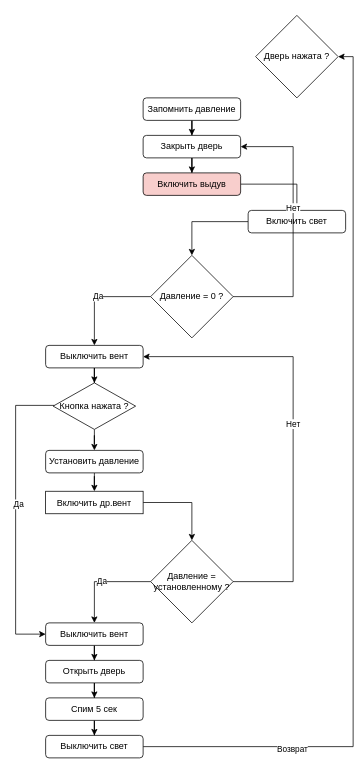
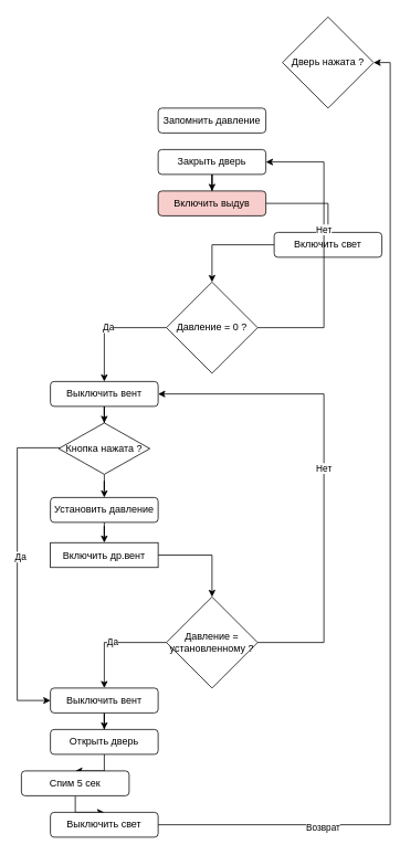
  <mxCell id="0" />
  <mxCell id="1" parent="0" />
  <mxCell id="2" value="Дверь нажата ?" style="rhombus;whiteSpace=wrap;html=1;" vertex="1" parent="1"><mxGeometry x="340" y="20" width="110" height="110" as="geometry" /></mxCell>
- <mxCell id="3" style="edgeStyle=orthogonalEdgeStyle;rounded=0;orthogonalLoop=1;jettySize=auto;html=1;entryX=0.5;entryY=0;entryDx=0;entryDy=0;" edge="1" parent="1" source="4" target="6"><mxGeometry relative="1" as="geometry" /></mxCell>
  <mxCell id="4" value="Запомнить давление" style="rounded=1;whiteSpace=wrap;html=1;" vertex="1" parent="1"><mxGeometry x="190" y="130" width="130" height="30" as="geometry" /></mxCell>
  <mxCell id="5" style="edgeStyle=orthogonalEdgeStyle;rounded=0;orthogonalLoop=1;jettySize=auto;html=1;entryX=0.5;entryY=0;entryDx=0;entryDy=0;" edge="1" parent="1" source="6" target="8"><mxGeometry relative="1" as="geometry"><mxPoint x="270" y="260" as="targetPoint" /></mxGeometry></mxCell>
  <mxCell id="6" value="Закрыть дверь" style="rounded=1;whiteSpace=wrap;html=1;" vertex="1" parent="1"><mxGeometry x="190" y="180" width="130" height="30" as="geometry" /></mxCell>
  <mxCell id="7" style="edgeStyle=orthogonalEdgeStyle;rounded=0;orthogonalLoop=1;jettySize=auto;html=1;entryX=0.5;entryY=0;entryDx=0;entryDy=0;" edge="1" parent="1" source="8" target="10"><mxGeometry relative="1" as="geometry" /></mxCell>
  <mxCell id="8" value="Включить выдув" style="rounded=1;whiteSpace=wrap;html=1;fillColor=#f8cecc;" vertex="1" parent="1"><mxGeometry x="190" y="230" width="130" height="30" as="geometry" /></mxCell>
  <mxCell id="9" style="edgeStyle=orthogonalEdgeStyle;rounded=0;orthogonalLoop=1;jettySize=auto;html=1;entryX=0.5;entryY=0;entryDx=0;entryDy=0;" edge="1" parent="1" source="10" target="14"><mxGeometry relative="1" as="geometry" /></mxCell>
  <mxCell id="10" value="Включить свет" style="rounded=1;whiteSpace=wrap;html=1;" vertex="1" parent="1"><mxGeometry x="330" y="280" width="130" height="30" as="geometry" /></mxCell>
  <mxCell id="11" style="edgeStyle=orthogonalEdgeStyle;rounded=0;orthogonalLoop=1;jettySize=auto;html=1;entryX=1;entryY=0.5;entryDx=0;entryDy=0;" edge="1" parent="1" source="14" target="6"><mxGeometry relative="1" as="geometry"><mxPoint x="400" y="200" as="targetPoint" /><Array as="points"><mxPoint x="390" y="395" /><mxPoint x="390" y="195" /></Array></mxGeometry></mxCell>
  <mxCell id="12" value="Нет" style="edgeLabel;html=1;align=center;verticalAlign=middle;resizable=0;points=[];" vertex="1" connectable="0" parent="11"><mxGeometry x="0.139" y="1" relative="1" as="geometry"><mxPoint as="offset" /></mxGeometry></mxCell>
  <mxCell id="13" value="Да" style="edgeStyle=orthogonalEdgeStyle;rounded=0;orthogonalLoop=1;jettySize=auto;html=1;entryX=0.5;entryY=0;entryDx=0;entryDy=0;" edge="1" parent="1" source="14" target="16"><mxGeometry relative="1" as="geometry" /></mxCell>
  <mxCell id="14" value="Давление = 0 ?" style="rhombus;whiteSpace=wrap;html=1;" vertex="1" parent="1"><mxGeometry x="200" y="340" width="110" height="110" as="geometry" /></mxCell>
  <mxCell id="15" style="edgeStyle=orthogonalEdgeStyle;rounded=0;orthogonalLoop=1;jettySize=auto;html=1;entryX=0.5;entryY=0;entryDx=0;entryDy=0;" edge="1" parent="1" source="16" target="36"><mxGeometry relative="1" as="geometry" /></mxCell>
  <mxCell id="16" value="Выключить вент" style="rounded=1;whiteSpace=wrap;html=1;" vertex="1" parent="1"><mxGeometry x="60" y="460" width="130" height="30" as="geometry" /></mxCell>
  <mxCell id="17" style="edgeStyle=orthogonalEdgeStyle;rounded=0;orthogonalLoop=1;jettySize=auto;html=1;entryX=0.5;entryY=0;entryDx=0;entryDy=0;" edge="1" parent="1" source="18" target="23"><mxGeometry relative="1" as="geometry" /></mxCell>
  <mxCell id="18" value="Включить др.вент" style="whiteSpace=wrap;html=1;rounded=0;" vertex="1" parent="1"><mxGeometry x="60" y="654.5" width="130" height="30" as="geometry" /></mxCell>
  <mxCell id="19" style="edgeStyle=orthogonalEdgeStyle;rounded=0;orthogonalLoop=1;jettySize=auto;html=1;entryX=0.5;entryY=0;entryDx=0;entryDy=0;" edge="1" parent="1" source="20" target="18"><mxGeometry relative="1" as="geometry" /></mxCell>
  <mxCell id="20" value="Установить давление" style="rounded=1;whiteSpace=wrap;html=1;" vertex="1" parent="1"><mxGeometry x="60" y="600" width="130" height="30" as="geometry" /></mxCell>
  <mxCell id="21" value="Да" style="edgeStyle=orthogonalEdgeStyle;rounded=0;orthogonalLoop=1;jettySize=auto;html=1;entryX=0.5;entryY=0;entryDx=0;entryDy=0;" edge="1" parent="1" source="23" target="25"><mxGeometry relative="1" as="geometry" /></mxCell>
  <mxCell id="22" value="Нет" style="edgeStyle=orthogonalEdgeStyle;rounded=0;orthogonalLoop=1;jettySize=auto;html=1;entryX=1;entryY=0.5;entryDx=0;entryDy=0;" edge="1" parent="1" source="23" target="16"><mxGeometry relative="1" as="geometry"><Array as="points"><mxPoint x="390" y="775" /><mxPoint x="390" y="475" /></Array></mxGeometry></mxCell>
  <mxCell id="23" value="Давление = установленному ?" style="rhombus;whiteSpace=wrap;html=1;" vertex="1" parent="1"><mxGeometry x="200" y="720" width="110" height="110" as="geometry" /></mxCell>
  <mxCell id="24" style="edgeStyle=orthogonalEdgeStyle;rounded=0;orthogonalLoop=1;jettySize=auto;html=1;entryX=0.5;entryY=0;entryDx=0;entryDy=0;" edge="1" parent="1" source="25" target="27"><mxGeometry relative="1" as="geometry" /></mxCell>
  <mxCell id="25" value="Выключить вент" style="rounded=1;whiteSpace=wrap;html=1;" vertex="1" parent="1"><mxGeometry x="60" y="830" width="130" height="30" as="geometry" /></mxCell>
  <mxCell id="26" style="edgeStyle=orthogonalEdgeStyle;rounded=0;orthogonalLoop=1;jettySize=auto;html=1;entryX=0.5;entryY=0;entryDx=0;entryDy=0;" edge="1" parent="1" source="27" target="29"><mxGeometry relative="1" as="geometry" /></mxCell>
  <mxCell id="27" value="Открыть дверь" style="rounded=1;whiteSpace=wrap;html=1;" vertex="1" parent="1"><mxGeometry x="60" y="880" width="130" height="30" as="geometry" /></mxCell>
  <mxCell id="28" style="edgeStyle=orthogonalEdgeStyle;rounded=0;orthogonalLoop=1;jettySize=auto;html=1;entryX=0.5;entryY=0;entryDx=0;entryDy=0;" edge="1" parent="1" source="29" target="32"><mxGeometry relative="1" as="geometry" /></mxCell>
- <mxCell id="29" value="Спим 5 сек" style="rounded=1;whiteSpace=wrap;html=1;" vertex="1" parent="1"><mxGeometry x="60" y="930" width="130" height="30" as="geometry" /></mxCell>
+ <mxCell id="29" value="Спим 5 сек" style="rounded=1;whiteSpace=wrap;html=1;" vertex="1" parent="1"><mxGeometry x="25" y="930" width="130" height="30" as="geometry" /></mxCell>
  <mxCell id="30" style="edgeStyle=orthogonalEdgeStyle;rounded=0;orthogonalLoop=1;jettySize=auto;html=1;entryX=1;entryY=0.5;entryDx=0;entryDy=0;" edge="1" parent="1" source="32" target="2"><mxGeometry relative="1" as="geometry" /></mxCell>
  <mxCell id="31" value="Возврат" style="edgeLabel;html=1;align=center;verticalAlign=middle;resizable=0;points=[];" vertex="1" connectable="0" parent="30"><mxGeometry x="-0.675" y="-2" relative="1" as="geometry"><mxPoint as="offset" /></mxGeometry></mxCell>
  <mxCell id="32" value="Выключить свет" style="rounded=1;whiteSpace=wrap;html=1;" vertex="1" parent="1"><mxGeometry x="60" y="980" width="130" height="30" as="geometry" /></mxCell>
  <mxCell id="33" style="edgeStyle=orthogonalEdgeStyle;rounded=0;orthogonalLoop=1;jettySize=auto;html=1;entryX=0;entryY=0.5;entryDx=0;entryDy=0;" edge="1" parent="1" source="36" target="25"><mxGeometry relative="1" as="geometry"><Array as="points"><mxPoint x="20" y="540" /><mxPoint x="20" y="845" /></Array></mxGeometry></mxCell>
  <mxCell id="34" value="Да" style="edgeLabel;html=1;align=center;verticalAlign=middle;resizable=0;points=[];" vertex="1" connectable="0" parent="33"><mxGeometry x="-0.08" y="3" relative="1" as="geometry"><mxPoint as="offset" /></mxGeometry></mxCell>
  <mxCell id="35" style="edgeStyle=orthogonalEdgeStyle;rounded=0;orthogonalLoop=1;jettySize=auto;html=1;entryX=0.5;entryY=0;entryDx=0;entryDy=0;" edge="1" parent="1" source="36" target="20"><mxGeometry relative="1" as="geometry" /></mxCell>
  <mxCell id="36" value="Кнопка нажата ?" style="rhombus;whiteSpace=wrap;html=1;" vertex="1" parent="1"><mxGeometry x="70" y="510" width="110" height="62" as="geometry" /></mxCell>
